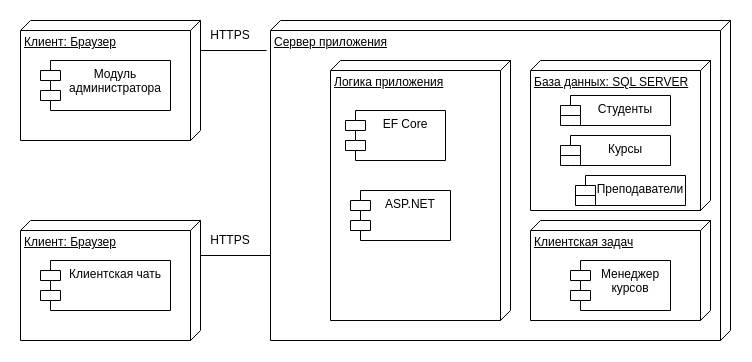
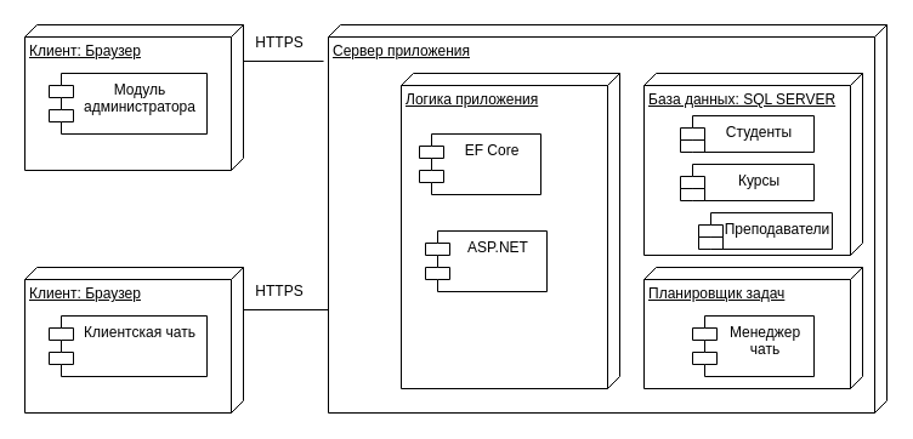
  <mxCell id="0" />
  <mxCell id="1" parent="0" />
  <mxCell id="2" value="Клиент: Браузер" style="verticalAlign=top;align=left;spacingTop=8;spacingLeft=2;spacingRight=12;shape=cube;size=10;direction=south;fontStyle=4;html=1;whiteSpace=wrap;" parent="1" vertex="1"><mxGeometry x="20" y="20" width="180" height="120" as="geometry" /></mxCell>
  <mxCell id="3" value="Модуль администратора" style="shape=module;align=left;spacingLeft=20;align=center;verticalAlign=top;whiteSpace=wrap;html=1;" parent="1" vertex="1"><mxGeometry x="40" y="60" width="130" height="50" as="geometry" /></mxCell>
  <mxCell id="4" value="Сервер приложения" style="verticalAlign=top;align=left;spacingTop=8;spacingLeft=2;spacingRight=12;shape=cube;size=10;direction=south;fontStyle=4;html=1;whiteSpace=wrap;" parent="1" vertex="1"><mxGeometry x="270" y="20" width="460" height="320" as="geometry" /></mxCell>
  <mxCell id="5" style="edgeStyle=orthogonalEdgeStyle;rounded=0;orthogonalLoop=1;jettySize=auto;html=1;entryX=0.261;entryY=1.022;entryDx=0;entryDy=0;entryPerimeter=0;endArrow=none;endFill=0;" parent="1" edge="1"><mxGeometry relative="1" as="geometry"><mxPoint x="200" y="50.03" as="sourcePoint" /><mxPoint x="266.04" y="50.03" as="targetPoint" /></mxGeometry></mxCell>
  <mxCell id="6" value="HTTPS" style="text;html=1;align=center;verticalAlign=middle;whiteSpace=wrap;rounded=0;" parent="1" vertex="1"><mxGeometry x="200" y="20" width="60" height="30" as="geometry" /></mxCell>
  <mxCell id="7" value="База данных: SQL SERVER" style="verticalAlign=top;align=left;spacingTop=8;spacingLeft=2;spacingRight=12;shape=cube;size=10;direction=south;fontStyle=4;html=1;whiteSpace=wrap;" parent="1" vertex="1"><mxGeometry x="530" y="60" width="180" height="150" as="geometry" /></mxCell>
  <mxCell id="8" value="Студенты" style="shape=module;align=left;spacingLeft=20;align=center;verticalAlign=top;whiteSpace=wrap;html=1;" parent="1" vertex="1"><mxGeometry x="560" y="95" width="110" height="30" as="geometry" /></mxCell>
- <mxCell id="9" value="Клиентская задач" style="verticalAlign=top;align=left;spacingTop=8;spacingLeft=2;spacingRight=12;shape=cube;size=10;direction=south;fontStyle=4;html=1;whiteSpace=wrap;" parent="1" vertex="1"><mxGeometry x="530" y="220" width="180" height="100" as="geometry" /></mxCell>
- <mxCell id="10" value="Менеджер курсов" style="shape=module;align=left;spacingLeft=20;align=center;verticalAlign=top;whiteSpace=wrap;html=1;" parent="1" vertex="1"><mxGeometry x="570" y="260" width="100" height="50" as="geometry" /></mxCell>
+ <mxCell id="9" value="Планировщик задач" style="verticalAlign=top;align=left;spacingTop=8;spacingLeft=2;spacingRight=12;shape=cube;size=10;direction=south;fontStyle=4;html=1;whiteSpace=wrap;" parent="1" vertex="1"><mxGeometry x="530" y="220" width="180" height="100" as="geometry" /></mxCell>
+ <mxCell id="10" value="Менеджер чать" style="shape=module;align=left;spacingLeft=20;align=center;verticalAlign=top;whiteSpace=wrap;html=1;" parent="1" vertex="1"><mxGeometry x="570" y="260" width="100" height="50" as="geometry" /></mxCell>
  <mxCell id="11" value="Логика приложения" style="verticalAlign=top;align=left;spacingTop=8;spacingLeft=2;spacingRight=12;shape=cube;size=10;direction=south;fontStyle=4;html=1;whiteSpace=wrap;" parent="1" vertex="1"><mxGeometry x="330" y="60" width="180" height="260" as="geometry" /></mxCell>
  <mxCell id="12" value="ASP.NET" style="shape=module;align=left;spacingLeft=20;align=center;verticalAlign=top;whiteSpace=wrap;html=1;" parent="1" vertex="1"><mxGeometry x="350" y="190" width="100" height="50" as="geometry" /></mxCell>
  <mxCell id="13" value="Курсы" style="shape=module;align=left;spacingLeft=20;align=center;verticalAlign=top;whiteSpace=wrap;html=1;" parent="1" vertex="1"><mxGeometry x="560" y="135" width="110" height="30" as="geometry" /></mxCell>
  <mxCell id="14" value="Преподаватели" style="shape=module;align=left;spacingLeft=20;align=center;verticalAlign=top;whiteSpace=wrap;html=1;" parent="1" vertex="1"><mxGeometry x="575" y="175" width="110" height="30" as="geometry" /></mxCell>
  <mxCell id="15" value="EF Core" style="shape=module;align=left;spacingLeft=20;align=center;verticalAlign=top;whiteSpace=wrap;html=1;" parent="1" vertex="1"><mxGeometry x="345" y="110" width="100" height="50" as="geometry" /></mxCell>
  <mxCell id="16" style="rounded=0;orthogonalLoop=1;jettySize=auto;html=1;endArrow=none;endFill=0;" edge="1" parent="1"><mxGeometry relative="1" as="geometry"><mxPoint x="200" y="255.005" as="sourcePoint" /><mxPoint x="270" y="255" as="targetPoint" /></mxGeometry></mxCell>
  <mxCell id="17" value="Клиент: Браузер" style="verticalAlign=top;align=left;spacingTop=8;spacingLeft=2;spacingRight=12;shape=cube;size=10;direction=south;fontStyle=4;html=1;whiteSpace=wrap;" vertex="1" parent="1"><mxGeometry x="20" y="220" width="180" height="120" as="geometry" /></mxCell>
  <mxCell id="18" value="Клиентская чать&lt;div&gt;&lt;br/&gt;&lt;/div&gt;" style="shape=module;align=left;spacingLeft=20;align=center;verticalAlign=top;whiteSpace=wrap;html=1;" vertex="1" parent="1"><mxGeometry x="40" y="260" width="130" height="50" as="geometry" /></mxCell>
  <mxCell id="19" value="HTTPS" style="text;html=1;align=center;verticalAlign=middle;whiteSpace=wrap;rounded=0;" vertex="1" parent="1"><mxGeometry x="200" y="225" width="60" height="30" as="geometry" /></mxCell>
